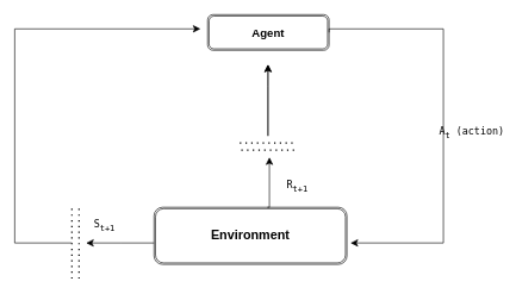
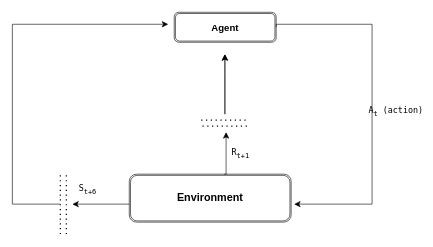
  <mxCell id="0" />
  <mxCell id="1" parent="0" />
  <mxCell id="2" value="&lt;h2&gt;Environment&lt;/h2&gt;" style="shape=ext;double=1;rounded=1;whiteSpace=wrap;html=1;" vertex="1" parent="1"><mxGeometry x="215" y="290" width="270" height="80" as="geometry" /></mxCell>
  <mxCell id="3" value="" style="edgeStyle=elbowEdgeStyle;elbow=horizontal;endArrow=classic;html=1;curved=0;rounded=0;endSize=8;startSize=8;exitX=0.6;exitY=0;exitDx=0;exitDy=0;exitPerimeter=0;" edge="1" parent="1"><mxGeometry width="50" height="50" relative="1" as="geometry"><mxPoint x="373.5" y="290" as="sourcePoint" /><mxPoint x="376.5" y="220" as="targetPoint" /><Array as="points"><mxPoint x="376.5" y="250" /></Array></mxGeometry></mxCell>
  <mxCell id="4" value="" style="edgeStyle=elbowEdgeStyle;elbow=horizontal;endArrow=classic;html=1;curved=0;rounded=0;endSize=8;startSize=8;" edge="1" parent="1"><mxGeometry width="50" height="50" relative="1" as="geometry"><mxPoint x="215" y="340" as="sourcePoint" /><mxPoint x="120" y="340" as="targetPoint" /><Array as="points" /></mxGeometry></mxCell>
  <mxCell id="5" value="" style="endArrow=none;dashed=1;html=1;dashPattern=1 3;strokeWidth=2;rounded=0;" edge="1" parent="1"><mxGeometry width="50" height="50" relative="1" as="geometry"><mxPoint x="110" y="390" as="sourcePoint" /><mxPoint x="110" y="290" as="targetPoint" /></mxGeometry></mxCell>
  <mxCell id="6" value="" style="endArrow=none;dashed=1;html=1;dashPattern=1 3;strokeWidth=2;rounded=0;" edge="1" parent="1"><mxGeometry width="50" height="50" relative="1" as="geometry"><mxPoint x="100" y="390" as="sourcePoint" /><mxPoint x="100" y="290" as="targetPoint" /></mxGeometry></mxCell>
  <mxCell id="7" value="" style="edgeStyle=segmentEdgeStyle;endArrow=classic;html=1;curved=0;rounded=0;endSize=8;startSize=8;" edge="1" parent="1"><mxGeometry width="50" height="50" relative="1" as="geometry"><mxPoint x="100" y="340" as="sourcePoint" /><mxPoint x="280" y="40" as="targetPoint" /><Array as="points"><mxPoint x="20" y="340" /><mxPoint x="20" y="40" /><mxPoint x="280" y="40" /></Array></mxGeometry></mxCell>
  <mxCell id="8" value="&lt;h3&gt;&lt;font style=&quot;font-size: 16px;&quot;&gt;Agent&lt;/font&gt;&lt;/h3&gt;" style="shape=ext;double=1;rounded=1;whiteSpace=wrap;html=1;" vertex="1" parent="1"><mxGeometry x="290" y="20" width="170" height="50" as="geometry" /></mxCell>
  <mxCell id="9" value="" style="edgeStyle=segmentEdgeStyle;endArrow=classic;html=1;curved=0;rounded=0;endSize=8;startSize=8;exitX=1;exitY=0.5;exitDx=0;exitDy=0;" edge="1" parent="1" source="8"><mxGeometry width="50" height="50" relative="1" as="geometry"><mxPoint x="620" y="410" as="sourcePoint" /><mxPoint x="490" y="340" as="targetPoint" /><Array as="points"><mxPoint x="460" y="40" /><mxPoint x="620" y="40" /><mxPoint x="620" y="340" /><mxPoint x="500" y="340" /></Array></mxGeometry></mxCell>
  <mxCell id="10" value="" style="endArrow=none;dashed=1;html=1;dashPattern=1 3;strokeWidth=2;rounded=0;" edge="1" parent="1"><mxGeometry width="50" height="50" relative="1" as="geometry"><mxPoint x="337.13" y="210" as="sourcePoint" /><mxPoint x="413" y="210" as="targetPoint" /></mxGeometry></mxCell>
  <mxCell id="11" value="" style="endArrow=none;dashed=1;html=1;dashPattern=1 3;strokeWidth=2;rounded=0;" edge="1" parent="1"><mxGeometry width="50" height="50" relative="1" as="geometry"><mxPoint x="335" y="200" as="sourcePoint" /><mxPoint x="415" y="200" as="targetPoint" /></mxGeometry></mxCell>
  <mxCell id="12" value="" style="edgeStyle=elbowEdgeStyle;elbow=horizontal;endArrow=classic;html=1;curved=0;rounded=0;endSize=8;startSize=8;" edge="1" parent="1"><mxGeometry width="50" height="50" relative="1" as="geometry"><mxPoint x="374.5" y="190" as="sourcePoint" /><mxPoint x="374.5" y="90" as="targetPoint" /><Array as="points"><mxPoint x="374.5" y="120" /></Array></mxGeometry></mxCell>
  <mxCell id="13" value="" style="edgeStyle=elbowEdgeStyle;elbow=horizontal;endArrow=classic;html=1;curved=0;rounded=0;endSize=8;startSize=8;" edge="1" parent="1"><mxGeometry width="50" height="50" relative="1" as="geometry"><mxPoint x="374.5" y="190" as="sourcePoint" /><mxPoint x="374.5" y="90" as="targetPoint" /><Array as="points"><mxPoint x="374.5" y="120" /></Array></mxGeometry></mxCell>
  <mxCell id="14" value="&lt;pre&gt;&lt;font style=&quot;font-size: 14px;&quot;&gt;A&lt;sub&gt;t&lt;/sub&gt; (action)&lt;/font&gt;&lt;/pre&gt;" style="text;html=1;align=center;verticalAlign=middle;whiteSpace=wrap;rounded=0;" vertex="1" parent="1"><mxGeometry x="620" y="170" width="80" height="30" as="geometry" /></mxCell>
- <mxCell id="15" value="&lt;pre&gt;&lt;font&gt;&lt;span style=&quot;font-size: 14px;&quot;&gt;R&lt;sub&gt;t+1&lt;/sub&gt;&lt;/span&gt;&lt;span style=&quot;font-size: 14px;&quot;&gt; &lt;/span&gt;&lt;/font&gt;&lt;/pre&gt;" style="text;html=1;align=center;verticalAlign=middle;whiteSpace=wrap;rounded=0;" vertex="1" parent="1"><mxGeometry x="380" y="245" width="80" height="30" as="geometry" /></mxCell>
- <mxCell id="16" value="&lt;pre&gt;&lt;font&gt;&lt;span style=&quot;font-size: 14px;&quot;&gt;S&lt;sub&gt;t+1&lt;/sub&gt;&lt;/span&gt;&lt;span style=&quot;font-size: 14px;&quot;&gt; &lt;/span&gt;&lt;/font&gt;&lt;/pre&gt;" style="text;html=1;align=center;verticalAlign=middle;whiteSpace=wrap;rounded=0;" vertex="1" parent="1"><mxGeometry x="110" y="300" width="80" height="30" as="geometry" /></mxCell>
+ <mxCell id="15" value="&lt;pre&gt;&lt;font&gt;&lt;span style=&quot;font-size: 14px;&quot;&gt;R&lt;sub&gt;t+1&lt;/sub&gt;&lt;/span&gt;&lt;span style=&quot;font-size: 14px;&quot;&gt; &lt;/span&gt;&lt;/font&gt;&lt;/pre&gt;" style="text;html=1;align=center;verticalAlign=middle;whiteSpace=wrap;rounded=0;" vertex="1" parent="1"><mxGeometry x="365" y="240" width="80" height="30" as="geometry" /></mxCell>
+ <mxCell id="16" value="&lt;pre&gt;&lt;font&gt;&lt;span style=&quot;font-size: 14px;&quot;&gt;S&lt;sub&gt;t+6&lt;/sub&gt;&lt;/span&gt;&lt;span style=&quot;font-size: 14px;&quot;&gt; &lt;/span&gt;&lt;/font&gt;&lt;/pre&gt;" style="text;html=1;align=center;verticalAlign=middle;whiteSpace=wrap;rounded=0;" vertex="1" parent="1"><mxGeometry x="110" y="300" width="80" height="30" as="geometry" /></mxCell>
